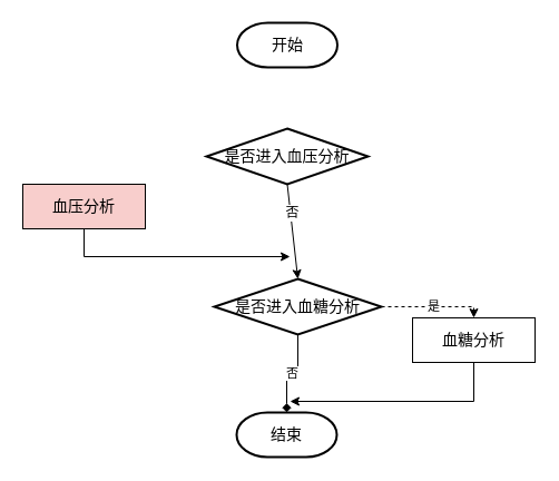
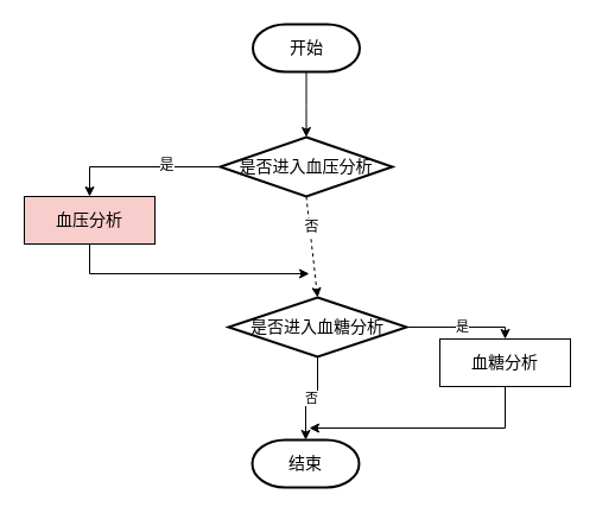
  <mxCell id="0" />
  <mxCell id="1" parent="0" />
+ <mxCell id="2" style="edgeStyle=elbowEdgeStyle;rounded=0;orthogonalLoop=1;jettySize=auto;elbow=vertical;html=1;exitX=0.5;exitY=1;exitDx=0;exitDy=0;exitPerimeter=0;entryX=0.5;entryY=0;entryDx=0;entryDy=0;entryPerimeter=0;" edge="1" parent="1" source="3" target="9"><mxGeometry relative="1" as="geometry" /></mxCell>
  <mxCell id="3" value="&lt;font style=&quot;font-size: 14px&quot;&gt;开始&lt;/font&gt;" style="strokeWidth=2;html=1;shape=mxgraph.flowchart.terminator;whiteSpace=wrap;" vertex="1" parent="1"><mxGeometry x="212.5" y="20" width="90" height="40" as="geometry" /></mxCell>
  <mxCell id="4" value="&lt;font style=&quot;font-size: 14px&quot;&gt;结束&lt;/font&gt;" style="strokeWidth=2;html=1;shape=mxgraph.flowchart.terminator;whiteSpace=wrap;" vertex="1" parent="1"><mxGeometry x="212" y="370" width="90" height="40" as="geometry" /></mxCell>
- <mxCell id="7" style="edgeStyle=none;rounded=0;orthogonalLoop=1;jettySize=auto;html=1;exitX=0.5;exitY=1;exitDx=0;exitDy=0;exitPerimeter=0;entryX=0.5;entryY=0;entryDx=0;entryDy=0;entryPerimeter=0;" edge="1" parent="1" source="9" target="12"><mxGeometry relative="1" as="geometry" /></mxCell>
+ <mxCell id="5" style="edgeStyle=elbowEdgeStyle;rounded=0;orthogonalLoop=1;jettySize=auto;elbow=vertical;html=1;exitX=0;exitY=0.5;exitDx=0;exitDy=0;exitPerimeter=0;entryX=0.5;entryY=0;entryDx=0;entryDy=0;" edge="1" parent="1" source="9" target="14"><mxGeometry relative="1" as="geometry"><Array as="points"><mxPoint x="130" y="140" /></Array></mxGeometry></mxCell>
+ <mxCell id="6" value="是" style="text;html=1;resizable=0;points=[];align=center;verticalAlign=middle;labelBackgroundColor=#ffffff;" vertex="1" connectable="0" parent="5"><mxGeometry x="-0.323" y="-2" relative="1" as="geometry"><mxPoint as="offset" /></mxGeometry></mxCell>
+ <mxCell id="7" style="edgeStyle=none;rounded=0;orthogonalLoop=1;jettySize=auto;html=1;exitX=0.5;exitY=1;exitDx=0;exitDy=0;exitPerimeter=0;entryX=0.5;entryY=0;entryDx=0;entryDy=0;entryPerimeter=0;dashed=1;" edge="1" parent="1" source="9" target="12"><mxGeometry relative="1" as="geometry" /></mxCell>
  <mxCell id="8" value="否" style="text;html=1;resizable=0;points=[];align=center;verticalAlign=middle;labelBackgroundColor=#ffffff;" vertex="1" connectable="0" parent="7"><mxGeometry x="-0.389" y="1" relative="1" as="geometry"><mxPoint as="offset" /></mxGeometry></mxCell>
  <mxCell id="9" value="&lt;font style=&quot;font-size: 14px&quot;&gt;是否进入血压分析&lt;/font&gt;" style="strokeWidth=2;html=1;shape=mxgraph.flowchart.decision;whiteSpace=wrap;" vertex="1" parent="1"><mxGeometry x="185" y="115" width="145" height="50" as="geometry" /></mxCell>
- <mxCell id="10" value="否" style="edgeStyle=elbowEdgeStyle;rounded=0;orthogonalLoop=1;jettySize=auto;elbow=vertical;html=1;exitX=0.5;exitY=1;exitDx=0;exitDy=0;exitPerimeter=0;entryX=0.5;entryY=0;entryDx=0;entryDy=0;entryPerimeter=0;endArrow=diamond;" edge="1" parent="1" source="12" target="4"><mxGeometry relative="1" as="geometry" /></mxCell>
- <mxCell id="11" value="是" style="edgeStyle=elbowEdgeStyle;rounded=0;orthogonalLoop=1;jettySize=auto;elbow=vertical;html=1;exitX=1;exitY=0.5;exitDx=0;exitDy=0;exitPerimeter=0;entryX=0.5;entryY=0;entryDx=0;entryDy=0;dashed=1;" edge="1" parent="1" source="12" target="16"><mxGeometry relative="1" as="geometry"><Array as="points"><mxPoint x="370" y="275" /></Array></mxGeometry></mxCell>
+ <mxCell id="10" value="否" style="edgeStyle=elbowEdgeStyle;rounded=0;orthogonalLoop=1;jettySize=auto;elbow=vertical;html=1;exitX=0.5;exitY=1;exitDx=0;exitDy=0;exitPerimeter=0;entryX=0.5;entryY=0;entryDx=0;entryDy=0;entryPerimeter=0;" edge="1" parent="1" source="12" target="4"><mxGeometry relative="1" as="geometry" /></mxCell>
+ <mxCell id="11" value="是" style="edgeStyle=elbowEdgeStyle;rounded=0;orthogonalLoop=1;jettySize=auto;elbow=vertical;html=1;exitX=1;exitY=0.5;exitDx=0;exitDy=0;exitPerimeter=0;entryX=0.5;entryY=0;entryDx=0;entryDy=0;" edge="1" parent="1" source="12" target="16"><mxGeometry relative="1" as="geometry"><Array as="points"><mxPoint x="370" y="275" /></Array></mxGeometry></mxCell>
  <mxCell id="12" value="&lt;font style=&quot;font-size: 14px&quot;&gt;是否进入血糖分析&lt;/font&gt;" style="strokeWidth=2;html=1;shape=mxgraph.flowchart.decision;whiteSpace=wrap;" vertex="1" parent="1"><mxGeometry x="192" y="250" width="150" height="50" as="geometry" /></mxCell>
  <mxCell id="13" style="edgeStyle=elbowEdgeStyle;rounded=0;orthogonalLoop=1;jettySize=auto;html=1;exitX=0.5;exitY=1;exitDx=0;exitDy=0;" edge="1" parent="1" source="14"><mxGeometry relative="1" as="geometry"><mxPoint x="260" y="230" as="targetPoint" /><Array as="points"><mxPoint x="75" y="220" /></Array></mxGeometry></mxCell>
  <mxCell id="14" value="&lt;font style=&quot;font-size: 14px&quot;&gt;血压分析&lt;/font&gt;" style="rounded=0;whiteSpace=wrap;html=1;fillColor=#f8cecc;" vertex="1" parent="1"><mxGeometry x="20" y="165" width="110" height="40" as="geometry" /></mxCell>
  <mxCell id="15" style="edgeStyle=elbowEdgeStyle;rounded=0;orthogonalLoop=1;jettySize=auto;html=1;exitX=0.5;exitY=1;exitDx=0;exitDy=0;" edge="1" parent="1" source="16"><mxGeometry relative="1" as="geometry"><mxPoint x="260" y="360" as="targetPoint" /><Array as="points"><mxPoint x="425" y="350" /></Array></mxGeometry></mxCell>
  <mxCell id="16" value="&lt;font style=&quot;font-size: 14px&quot;&gt;血糖分析&lt;/font&gt;" style="rounded=0;whiteSpace=wrap;html=1;" vertex="1" parent="1"><mxGeometry x="370" y="285" width="110" height="40" as="geometry" /></mxCell>
